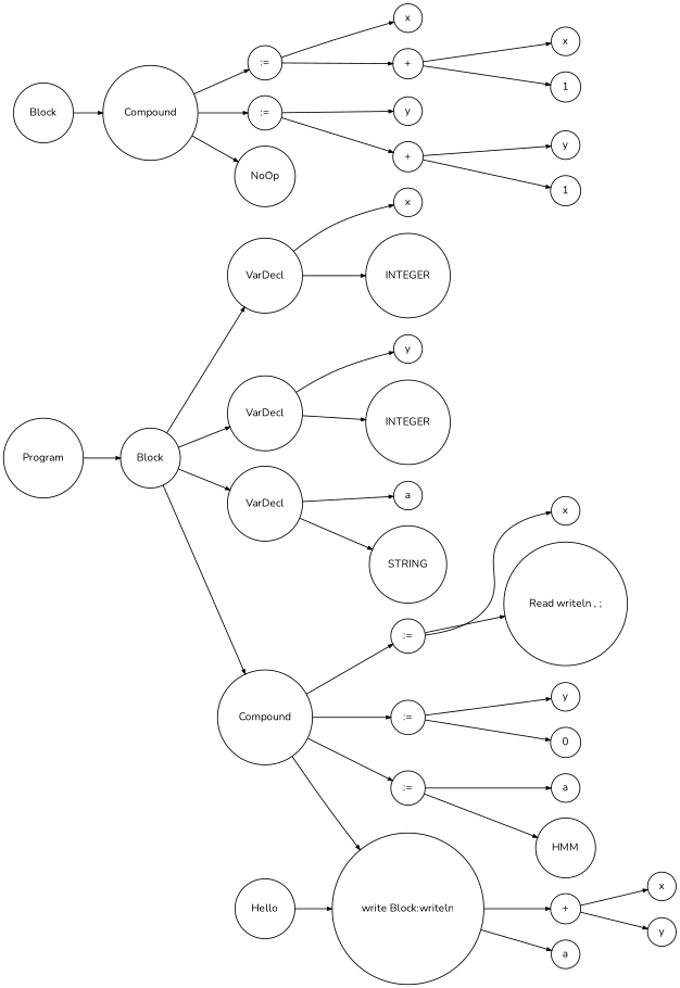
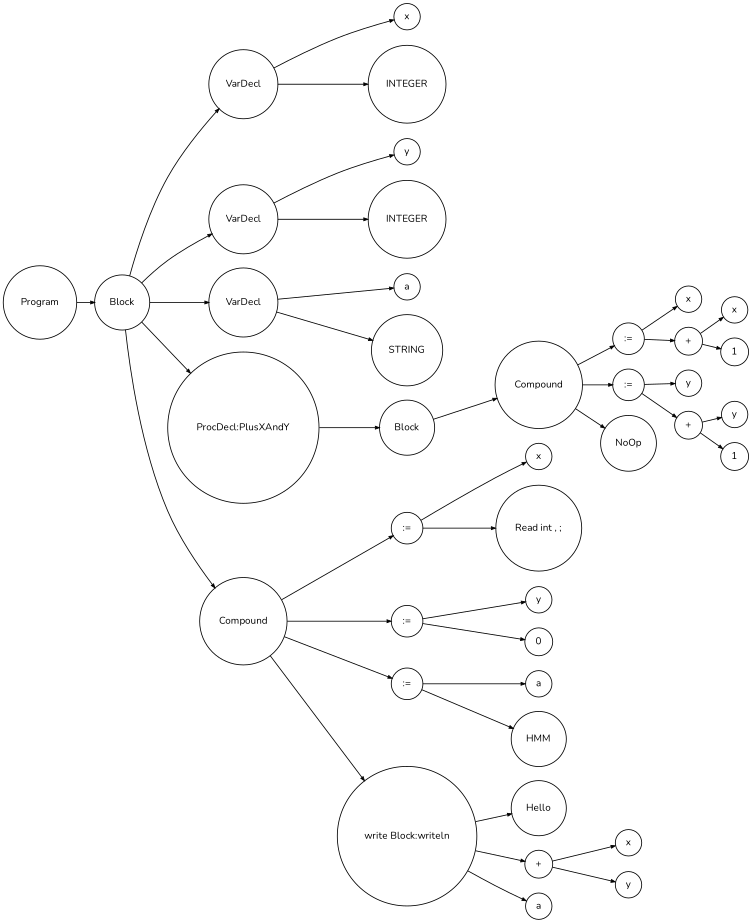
  digraph {
    fontname=Nunito
    rankdir=LR
    ranksep=.3
    node [fontname=Nunito fontsize=12 shape=circle]
    edge [arrowsize=.5 fontname=Nunito]
    n1 [height=.1 label=Program]
    n2 [height=.1 label=Block]
    n3 [height=.1 label=VarDecl]
    n4 [height=.1 label=VarDecl]
    n5 [height=.1 label=VarDecl]
+   n6 [height=.1 label="ProcDecl:PlusXAndY"]
    n7 [height=.1 label=Compound]
    n8 [height=.1 label=x]
    n9 [height=.1 label=INTEGER]
    n10 [height=.1 label=y]
    n11 [height=.1 label=INTEGER]
    n12 [height=.1 label=a]
    n13 [height=.1 label=STRING]
    n14 [height=.1 label=Block]
    n15 [height=.1 label=":="]
    n16 [height=.1 label=":="]
    n17 [height=.1 label=":="]
    n18 [height=.1 label="write Block:writeln"]
    n19 [height=.1 label=Compound]
    n20 [height=.1 label=":="]
    n21 [height=.1 label=":="]
    n22 [height=.1 label=NoOp]
    n23 [height=.1 label=x]
    n24 [height=.1 label="+"]
    n25 [height=.1 label=y]
    n26 [height=.1 label="+"]
    n27 [height=.1 label=x]
    n28 [height=.1 label=1]
    n29 [height=.1 label=y]
    n30 [height=.1 label=1]
    n31 [height=.1 label=x]
-   n32 [height=.1 label="Read writeln , ;"]
+   n32 [height=.1 label="Read int , ;"]
    n33 [height=.1 label=y]
    n34 [height=.1 label=0]
    n35 [height=.1 label=a]
    n36 [height=.1 label=HMM]
    n37 [height=.1 label=Hello]
    n38 [height=.1 label="+"]
    n39 [height=.1 label=a]
    n40 [height=.1 label=x]
    n41 [height=.1 label=y]
    n1 -> n2
    n2 -> n3
    n2 -> n4
    n2 -> n5
+   n2 -> n6
    n2 -> n7
    n3 -> n8
    n3 -> n9
    n4 -> n10
    n4 -> n11
    n5 -> n12
    n5 -> n13
+   n6 -> n14
    n7 -> n15
    n7 -> n16
    n7 -> n17
    n7 -> n18
    n14 -> n19
    n15 -> n31
    n15 -> n32
    n16 -> n33
    n16 -> n34
    n17 -> n35
    n17 -> n36
-   n37 -> n18
+   n18 -> n37
    n18 -> n38
    n18 -> n39
    n19 -> n20
    n19 -> n21
    n19 -> n22
    n20 -> n23
    n20 -> n24
    n21 -> n25
    n21 -> n26
    n24 -> n27
    n24 -> n28
    n26 -> n29
    n26 -> n30
    n38 -> n40
    n38 -> n41
  }
